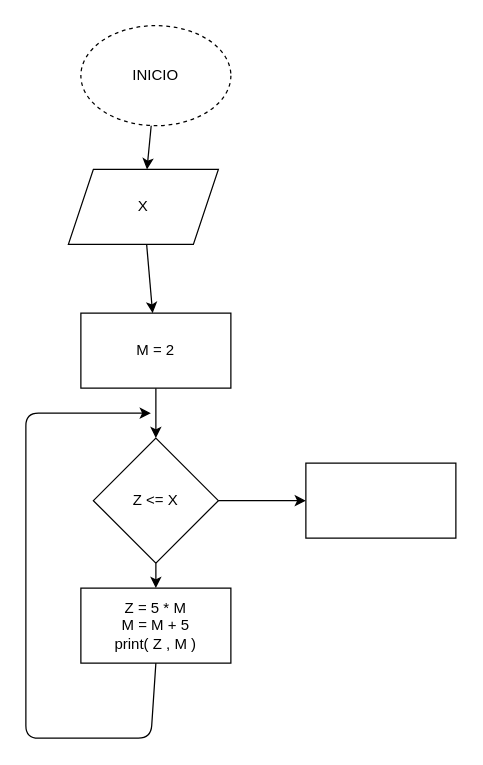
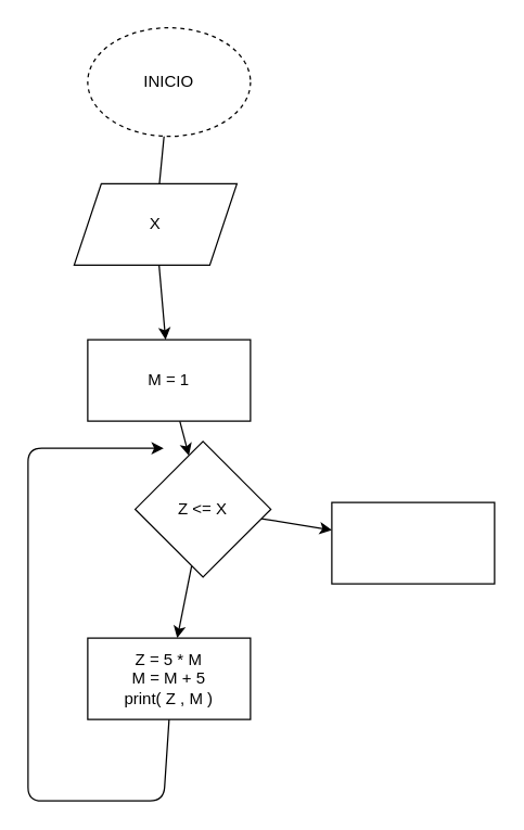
  <mxCell id="0" />
  <mxCell id="1" parent="0" />
- <mxCell id="2" value="" style="edgeStyle=none;html=1;" edge="1" parent="1" source="3" target="5"><mxGeometry relative="1" as="geometry" /></mxCell>
+ <mxCell id="2" value="" style="edgeStyle=none;html=1;endArrow=none;" edge="1" parent="1" source="3" target="5"><mxGeometry relative="1" as="geometry" /></mxCell>
  <mxCell id="3" value="INICIO" style="ellipse;whiteSpace=wrap;html=1;dashed=1;" vertex="1" parent="1"><mxGeometry x="64" y="20" width="120" height="80" as="geometry" /></mxCell>
  <mxCell id="4" value="" style="edgeStyle=none;html=1;" edge="1" parent="1" source="5" target="7"><mxGeometry relative="1" as="geometry" /></mxCell>
  <mxCell id="5" value="X" style="shape=parallelogram;perimeter=parallelogramPerimeter;whiteSpace=wrap;html=1;fixedSize=1;" vertex="1" parent="1"><mxGeometry x="54" y="135" width="120" height="60" as="geometry" /></mxCell>
  <mxCell id="6" value="" style="edgeStyle=none;html=1;" edge="1" parent="1" source="7" target="10"><mxGeometry relative="1" as="geometry" /></mxCell>
- <mxCell id="7" value="M = 2" style="whiteSpace=wrap;html=1;" vertex="1" parent="1"><mxGeometry x="64" y="250" width="120" height="60" as="geometry" /></mxCell>
+ <mxCell id="7" value="M = 1" style="whiteSpace=wrap;html=1;" vertex="1" parent="1"><mxGeometry x="64" y="250" width="120" height="60" as="geometry" /></mxCell>
  <mxCell id="8" value="" style="edgeStyle=none;html=1;" edge="1" parent="1" source="10" target="11"><mxGeometry relative="1" as="geometry" /></mxCell>
  <mxCell id="9" value="" style="edgeStyle=none;html=1;" edge="1" parent="1" source="10" target="13"><mxGeometry relative="1" as="geometry" /></mxCell>
- <mxCell id="10" value="Z &amp;lt;= X" style="rhombus;whiteSpace=wrap;html=1;" vertex="1" parent="1"><mxGeometry x="74" y="350" width="100" height="100" as="geometry" /></mxCell>
+ <mxCell id="10" value="Z &amp;lt;= X" style="rhombus;whiteSpace=wrap;html=1;" vertex="1" parent="1"><mxGeometry x="99" y="325" width="100" height="100" as="geometry" /></mxCell>
  <mxCell id="11" value="Z = 5 * M&lt;br&gt;M = M + 5&lt;br&gt;print( Z , M )" style="whiteSpace=wrap;html=1;" vertex="1" parent="1"><mxGeometry x="64" y="470" width="120" height="60" as="geometry" /></mxCell>
  <mxCell id="12" value="" style="endArrow=classic;html=1;exitX=0.5;exitY=1;exitDx=0;exitDy=0;" edge="1" parent="1" source="11"><mxGeometry width="50" height="50" relative="1" as="geometry"><mxPoint x="20" y="510" as="sourcePoint" /><mxPoint x="120" y="330" as="targetPoint" /><Array as="points"><mxPoint x="120" y="590" /><mxPoint x="20" y="590" /><mxPoint x="20" y="330" /></Array></mxGeometry></mxCell>
  <mxCell id="13" value="" style="whiteSpace=wrap;html=1;" vertex="1" parent="1"><mxGeometry x="244" y="370" width="120" height="60" as="geometry" /></mxCell>
